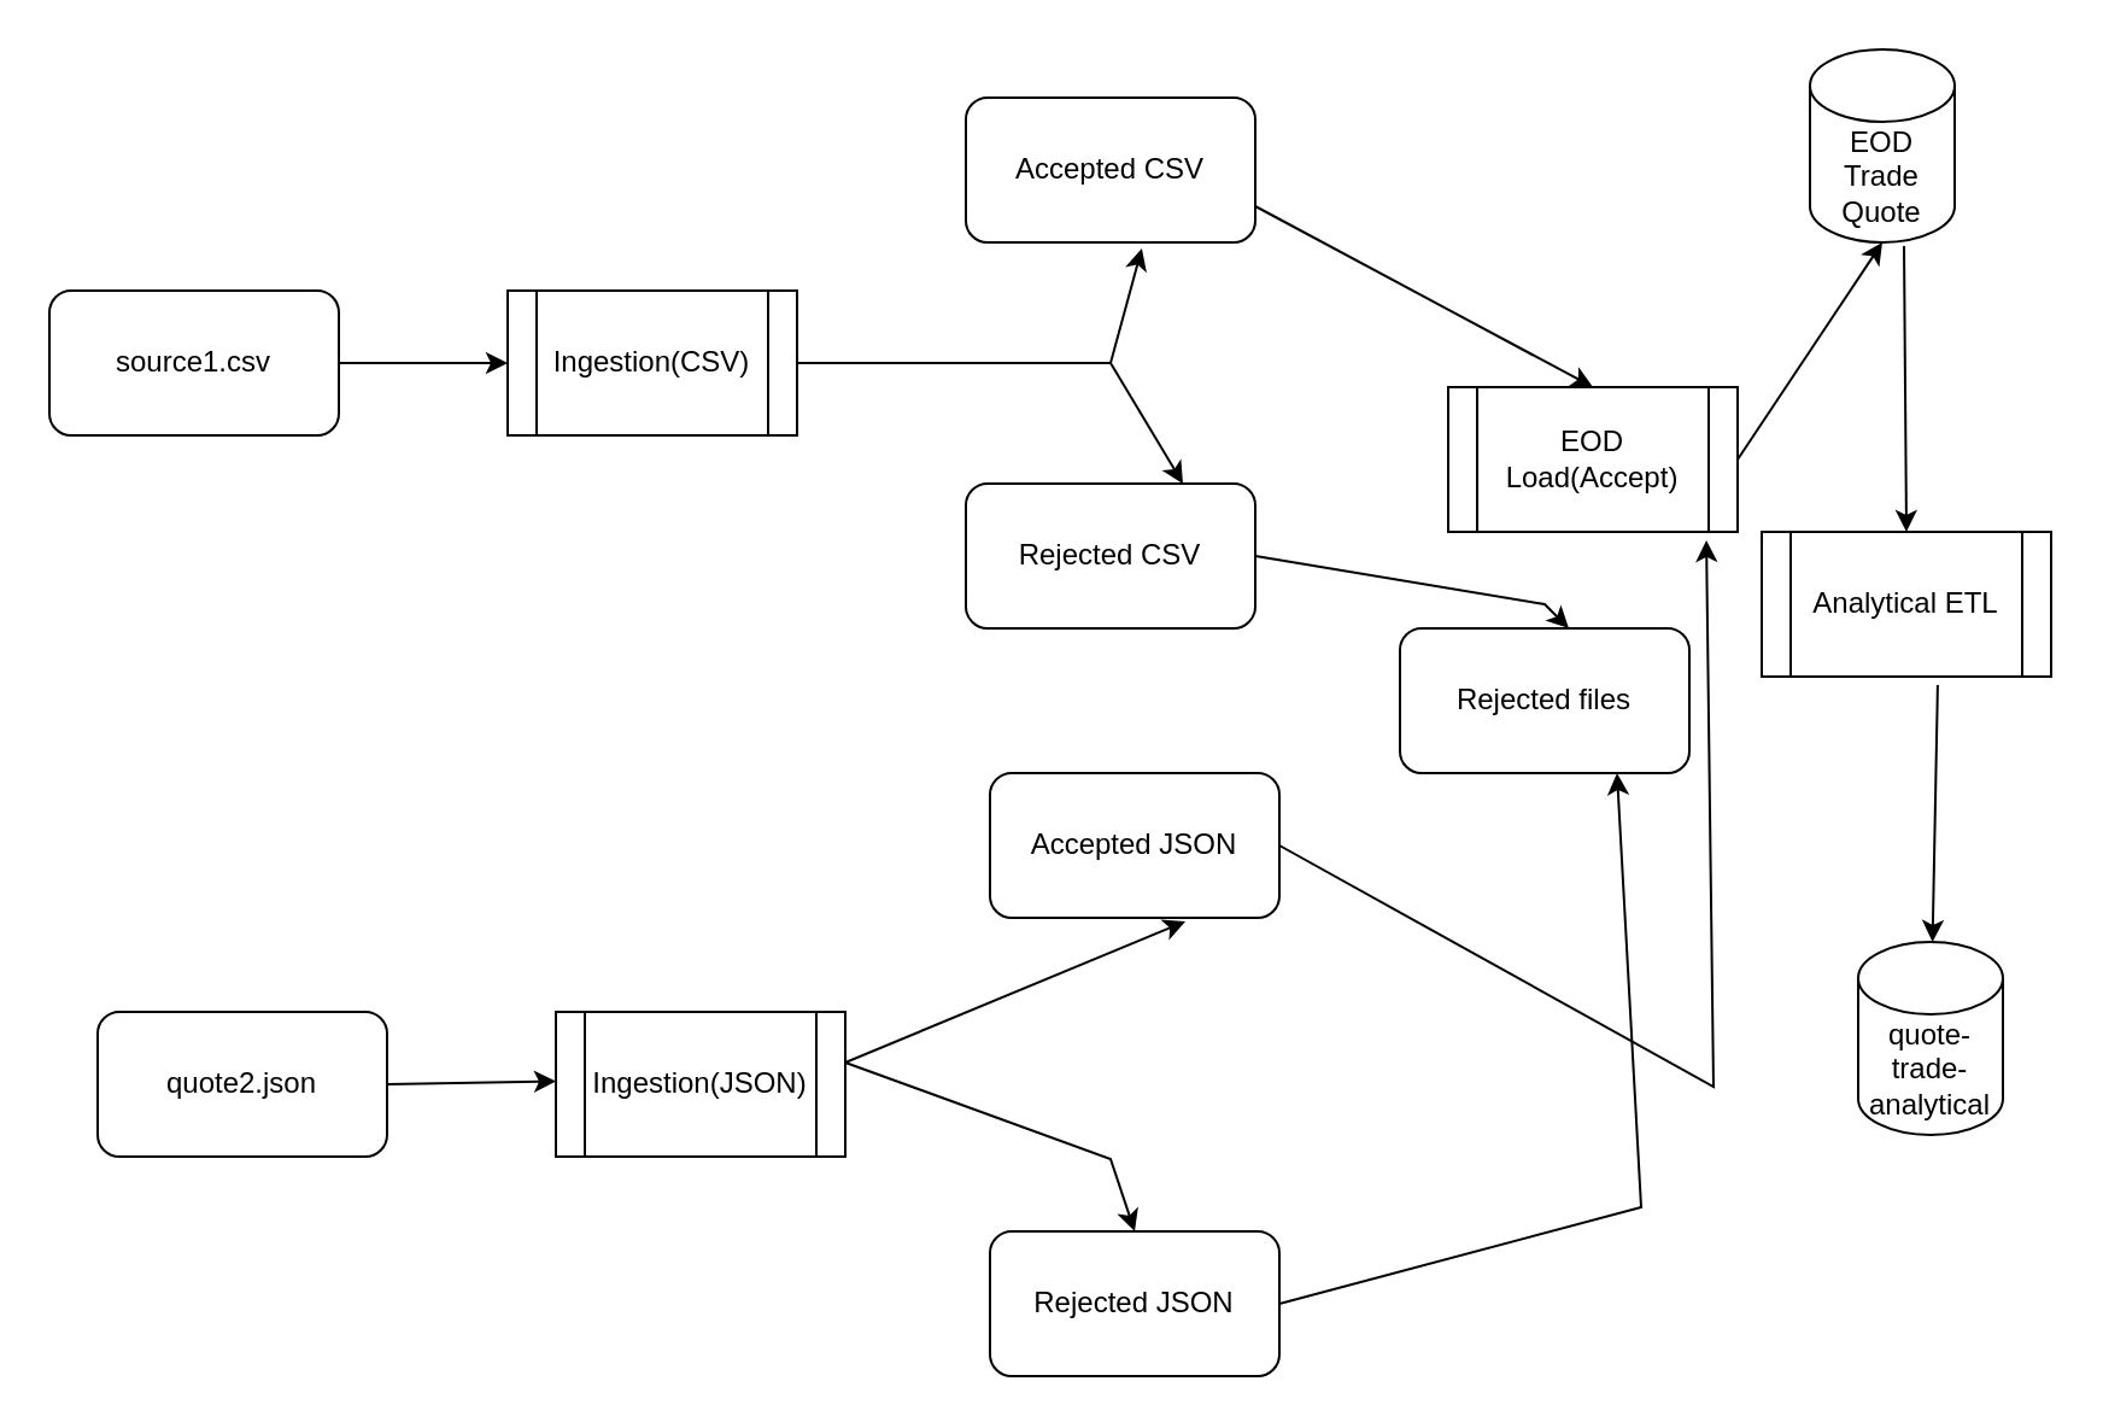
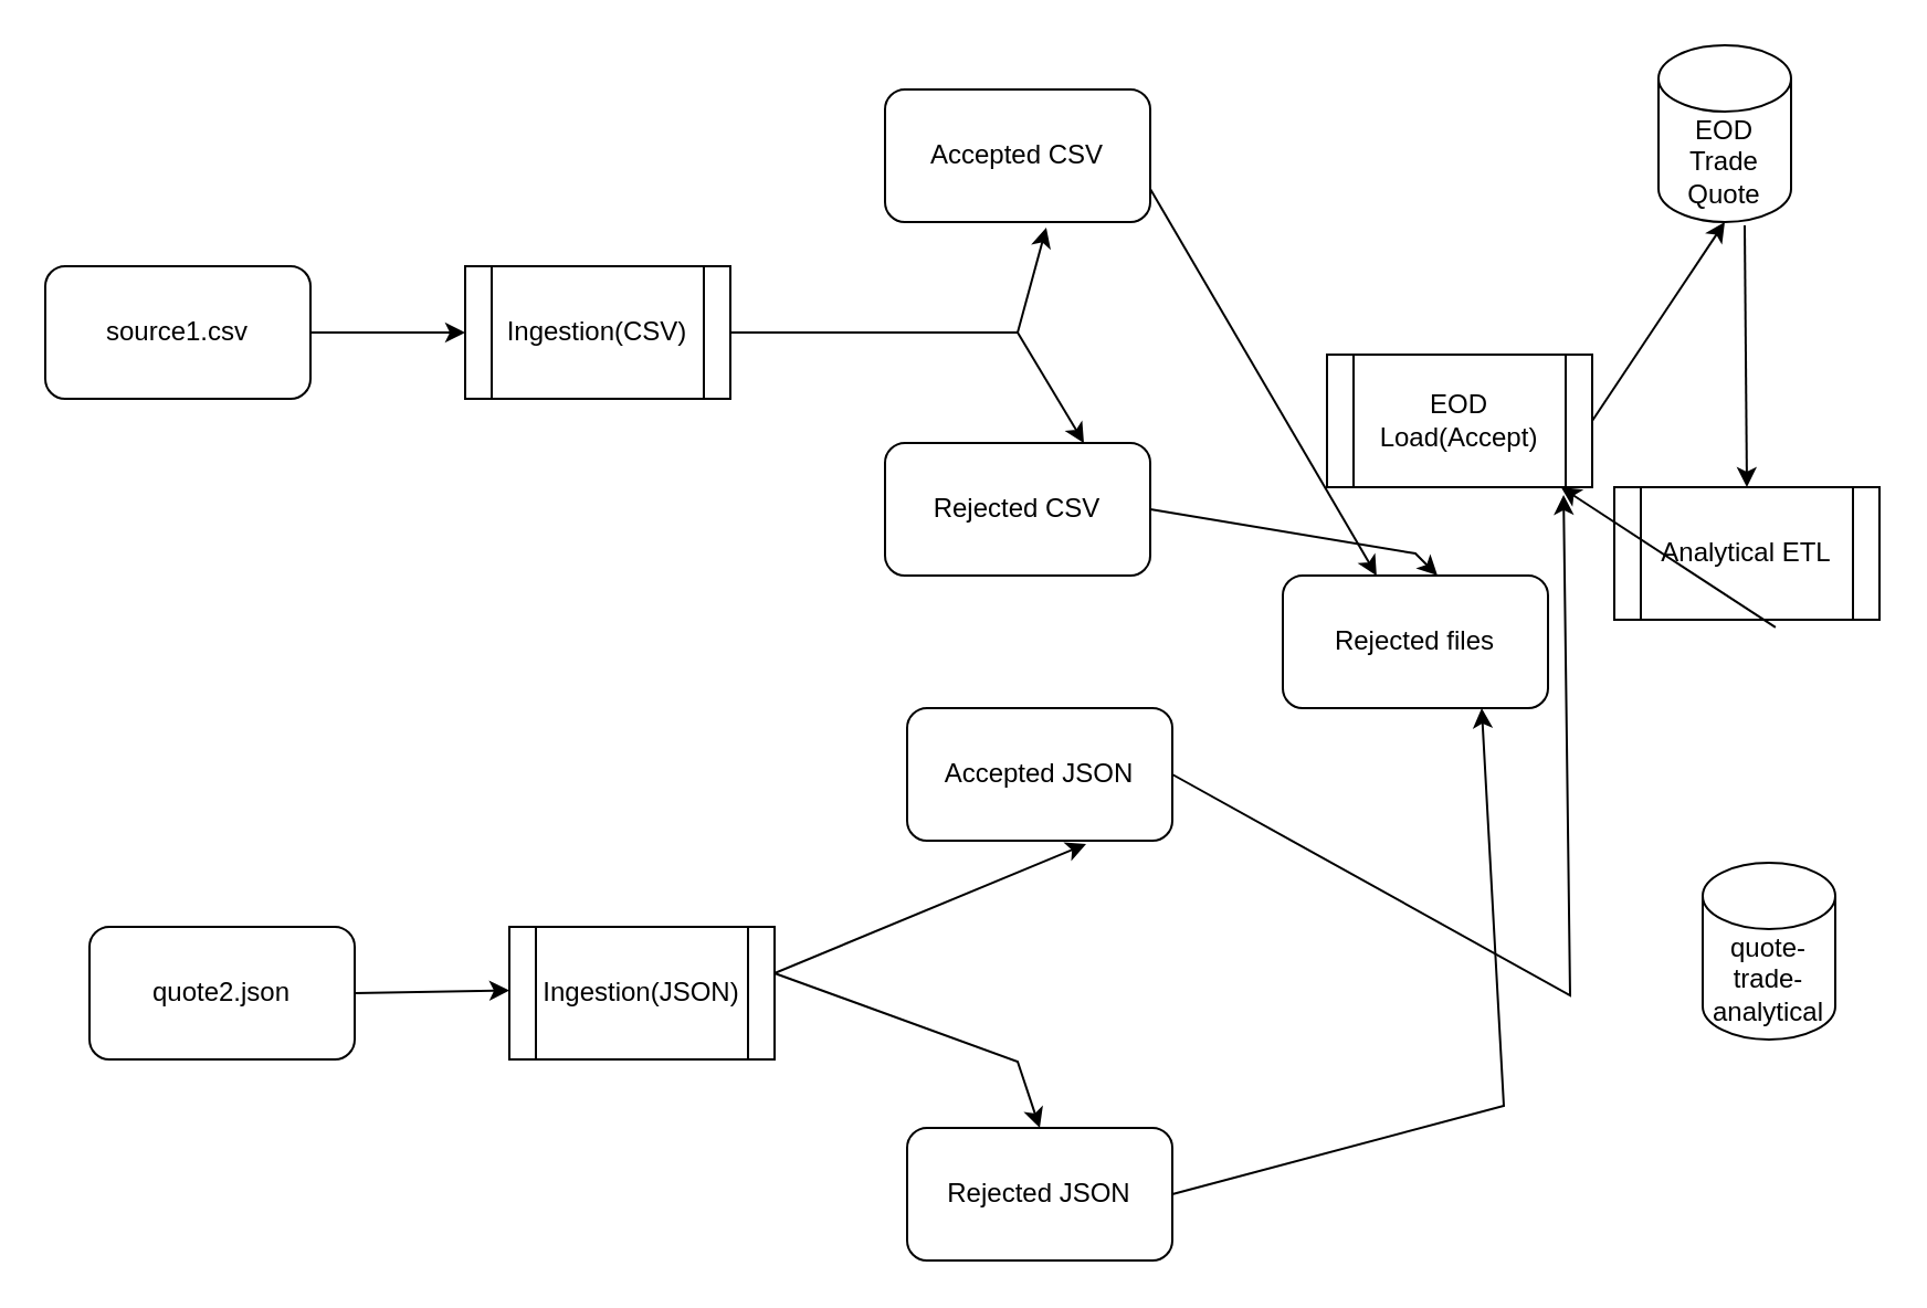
  <mxCell id="0" />
  <mxCell id="1" parent="0" />
  <mxCell id="2" value="Analytical ETL" style="shape=process;whiteSpace=wrap;html=1;backgroundOutline=1;" vertex="1" parent="1"><mxGeometry x="730" y="220" width="120" height="60" as="geometry" /></mxCell>
  <mxCell id="3" value="EOD Load(Accept)" style="shape=process;whiteSpace=wrap;html=1;backgroundOutline=1;" vertex="1" parent="1"><mxGeometry x="600" y="160" width="120" height="60" as="geometry" /></mxCell>
  <mxCell id="4" value="Ingestion(JSON)" style="shape=process;whiteSpace=wrap;html=1;backgroundOutline=1;" vertex="1" parent="1"><mxGeometry x="230" y="419" width="120" height="60" as="geometry" /></mxCell>
  <mxCell id="5" value="Ingestion(CSV)" style="shape=process;whiteSpace=wrap;html=1;backgroundOutline=1;" vertex="1" parent="1"><mxGeometry x="210" y="120" width="120" height="60" as="geometry" /></mxCell>
  <mxCell id="6" value="quote2.json" style="rounded=1;whiteSpace=wrap;html=1;" vertex="1" parent="1"><mxGeometry x="40" y="419" width="120" height="60" as="geometry" /></mxCell>
  <mxCell id="7" value="Rejected files" style="rounded=1;whiteSpace=wrap;html=1;" vertex="1" parent="1"><mxGeometry x="580" y="260" width="120" height="60" as="geometry" /></mxCell>
  <mxCell id="8" value="source1.csv" style="rounded=1;whiteSpace=wrap;html=1;" vertex="1" parent="1"><mxGeometry x="20" y="120" width="120" height="60" as="geometry" /></mxCell>
  <mxCell id="9" value="Rejected JSON" style="rounded=1;whiteSpace=wrap;html=1;" vertex="1" parent="1"><mxGeometry x="410" y="510" width="120" height="60" as="geometry" /></mxCell>
  <mxCell id="10" value="Accepted JSON" style="rounded=1;whiteSpace=wrap;html=1;" vertex="1" parent="1"><mxGeometry x="410" y="320" width="120" height="60" as="geometry" /></mxCell>
  <mxCell id="11" value="Rejected CSV" style="rounded=1;whiteSpace=wrap;html=1;" vertex="1" parent="1"><mxGeometry x="400" y="200" width="120" height="60" as="geometry" /></mxCell>
  <mxCell id="12" value="Accepted CSV" style="rounded=1;whiteSpace=wrap;html=1;" vertex="1" parent="1"><mxGeometry x="400" y="40" width="120" height="60" as="geometry" /></mxCell>
  <mxCell id="13" value="EOD Trade&lt;div&gt;Q&lt;span style=&quot;color: rgba(0, 0, 0, 0); font-family: monospace; font-size: 0px; text-align: start; text-wrap-mode: nowrap; background-color: transparent;&quot;&gt;%3CmxGraphModel%3E%3Croot%3E%3CmxCell%20id%3D%220%22%2F%3E%3CmxCell%20id%3D%221%22%20parent%3D%220%22%2F%3E%3CmxCell%20id%3D%222%22%20value%3D%22%22%20style%3D%22rounded%3D1%3BwhiteSpace%3Dwrap%3Bhtml%3D1%3B%22%20vertex%3D%221%22%20parent%3D%221%22%3E%3CmxGeometry%20x%3D%22365%22%20y%3D%22116%22%20width%3D%22120%22%20height%3D%2260%22%20as%3D%22geometry%22%2F%3E%3C%2FmxCell%3E%3C%2Froot%3E%3C%2FmxGraphModel%3E&lt;/span&gt;&lt;span style=&quot;background-color: transparent; color: light-dark(rgb(0, 0, 0), rgb(255, 255, 255));&quot;&gt;uote&lt;/span&gt;&lt;/div&gt;" style="shape=cylinder3;whiteSpace=wrap;html=1;boundedLbl=1;backgroundOutline=1;size=15;" vertex="1" parent="1"><mxGeometry x="750" y="20" width="60" height="80" as="geometry" /></mxCell>
  <mxCell id="14" value="quote-trade-analytical" style="shape=cylinder3;whiteSpace=wrap;html=1;boundedLbl=1;backgroundOutline=1;size=15;" vertex="1" parent="1"><mxGeometry x="770" y="390" width="60" height="80" as="geometry" /></mxCell>
  <mxCell id="15" value="" style="endArrow=classic;html=1;rounded=0;entryX=0;entryY=0.5;entryDx=0;entryDy=0;exitX=1;exitY=0.5;exitDx=0;exitDy=0;" edge="1" parent="1" source="8" target="5"><mxGeometry width="50" height="50" relative="1" as="geometry"><mxPoint x="140" y="170" as="sourcePoint" /><mxPoint x="190" y="120" as="targetPoint" /></mxGeometry></mxCell>
  <mxCell id="16" value="" style="endArrow=classic;html=1;rounded=0;exitX=1;exitY=0.5;exitDx=0;exitDy=0;" edge="1" parent="1" source="6"><mxGeometry width="50" height="50" relative="1" as="geometry"><mxPoint x="160.96" y="450.26" as="sourcePoint" /><mxPoint x="230" y="447.74" as="targetPoint" /></mxGeometry></mxCell>
  <mxCell id="17" value="" style="endArrow=classic;html=1;rounded=0;entryX=0.675;entryY=1.025;entryDx=0;entryDy=0;entryPerimeter=0;exitX=1;exitY=0.25;exitDx=0;exitDy=0;" edge="1" parent="1" source="4" target="10"><mxGeometry width="50" height="50" relative="1" as="geometry"><mxPoint x="400" y="330" as="sourcePoint" /><mxPoint x="450" y="280" as="targetPoint" /><Array as="points"><mxPoint x="350" y="440" /></Array></mxGeometry></mxCell>
  <mxCell id="18" value="" style="endArrow=classic;html=1;rounded=0;exitX=1;exitY=0.5;exitDx=0;exitDy=0;entryX=0.608;entryY=1.042;entryDx=0;entryDy=0;entryPerimeter=0;" edge="1" parent="1" source="5" target="12"><mxGeometry width="50" height="50" relative="1" as="geometry"><mxPoint x="400" y="330" as="sourcePoint" /><mxPoint x="450" y="280" as="targetPoint" /><Array as="points"><mxPoint x="460" y="150" /></Array></mxGeometry></mxCell>
  <mxCell id="19" value="" style="endArrow=classic;html=1;rounded=0;entryX=0.75;entryY=0;entryDx=0;entryDy=0;" edge="1" parent="1" target="11"><mxGeometry width="50" height="50" relative="1" as="geometry"><mxPoint x="460" y="150" as="sourcePoint" /><mxPoint x="485" y="190" as="targetPoint" /></mxGeometry></mxCell>
  <mxCell id="20" value="" style="endArrow=classic;html=1;rounded=0;entryX=0.5;entryY=0;entryDx=0;entryDy=0;" edge="1" parent="1" target="9"><mxGeometry width="50" height="50" relative="1" as="geometry"><mxPoint x="350" y="440" as="sourcePoint" /><mxPoint x="450" y="280" as="targetPoint" /><Array as="points"><mxPoint x="460" y="480" /></Array></mxGeometry></mxCell>
  <mxCell id="21" value="" style="endArrow=classic;html=1;rounded=0;exitX=1;exitY=0.5;exitDx=0;exitDy=0;" edge="1" parent="1" source="11"><mxGeometry width="50" height="50" relative="1" as="geometry"><mxPoint x="400" y="330" as="sourcePoint" /><mxPoint x="650" y="260" as="targetPoint" /><Array as="points"><mxPoint x="640" y="250" /></Array></mxGeometry></mxCell>
  <mxCell id="22" value="" style="endArrow=classic;html=1;rounded=0;entryX=0.75;entryY=1;entryDx=0;entryDy=0;exitX=1;exitY=0.5;exitDx=0;exitDy=0;" edge="1" parent="1" source="9" target="7"><mxGeometry width="50" height="50" relative="1" as="geometry"><mxPoint x="400" y="330" as="sourcePoint" /><mxPoint x="450" y="280" as="targetPoint" /><Array as="points"><mxPoint x="680" y="500" /></Array></mxGeometry></mxCell>
- <mxCell id="23" value="" style="endArrow=classic;html=1;rounded=0;entryX=0.5;entryY=0;entryDx=0;entryDy=0;exitX=1;exitY=0.75;exitDx=0;exitDy=0;" edge="1" parent="1" source="12" target="3"><mxGeometry width="50" height="50" relative="1" as="geometry"><mxPoint x="400" y="330" as="sourcePoint" /><mxPoint x="450" y="280" as="targetPoint" /></mxGeometry></mxCell>
+ <mxCell id="23" value="" style="endArrow=classic;html=1;rounded=0;exitX=1;exitY=0.75;exitDx=0;exitDy=0;" edge="1" parent="1" source="12" target="7"><mxGeometry width="50" height="50" relative="1" as="geometry"><mxPoint x="400" y="330" as="sourcePoint" /><mxPoint x="450" y="280" as="targetPoint" /></mxGeometry></mxCell>
  <mxCell id="24" value="" style="endArrow=classic;html=1;rounded=0;entryX=0.892;entryY=1.058;entryDx=0;entryDy=0;entryPerimeter=0;exitX=1;exitY=0.5;exitDx=0;exitDy=0;" edge="1" parent="1" source="10" target="3"><mxGeometry width="50" height="50" relative="1" as="geometry"><mxPoint x="400" y="330" as="sourcePoint" /><mxPoint x="450" y="280" as="targetPoint" /><Array as="points"><mxPoint x="710" y="450" /></Array></mxGeometry></mxCell>
  <mxCell id="25" value="" style="endArrow=classic;html=1;rounded=0;entryX=0.5;entryY=1;entryDx=0;entryDy=0;entryPerimeter=0;exitX=1;exitY=0.5;exitDx=0;exitDy=0;" edge="1" parent="1" source="3" target="13"><mxGeometry width="50" height="50" relative="1" as="geometry"><mxPoint x="400" y="330" as="sourcePoint" /><mxPoint x="450" y="280" as="targetPoint" /></mxGeometry></mxCell>
  <mxCell id="26" value="" style="endArrow=classic;html=1;rounded=0;entryX=0.5;entryY=0;entryDx=0;entryDy=0;exitX=0.65;exitY=1.019;exitDx=0;exitDy=0;exitPerimeter=0;" edge="1" parent="1" source="13" target="2"><mxGeometry width="50" height="50" relative="1" as="geometry"><mxPoint x="400" y="330" as="sourcePoint" /><mxPoint x="450" y="280" as="targetPoint" /></mxGeometry></mxCell>
- <mxCell id="27" value="" style="endArrow=classic;html=1;rounded=0;exitX=0.608;exitY=1.058;exitDx=0;exitDy=0;exitPerimeter=0;" edge="1" parent="1" source="2" target="14"><mxGeometry width="50" height="50" relative="1" as="geometry"><mxPoint x="400" y="330" as="sourcePoint" /><mxPoint x="450" y="280" as="targetPoint" /></mxGeometry></mxCell>
+ <mxCell id="27" value="" style="endArrow=classic;html=1;rounded=0;exitX=0.608;exitY=1.058;exitDx=0;exitDy=0;exitPerimeter=0;" edge="1" parent="1" source="2" target="3"><mxGeometry width="50" height="50" relative="1" as="geometry"><mxPoint x="400" y="330" as="sourcePoint" /><mxPoint x="450" y="280" as="targetPoint" /></mxGeometry></mxCell>
